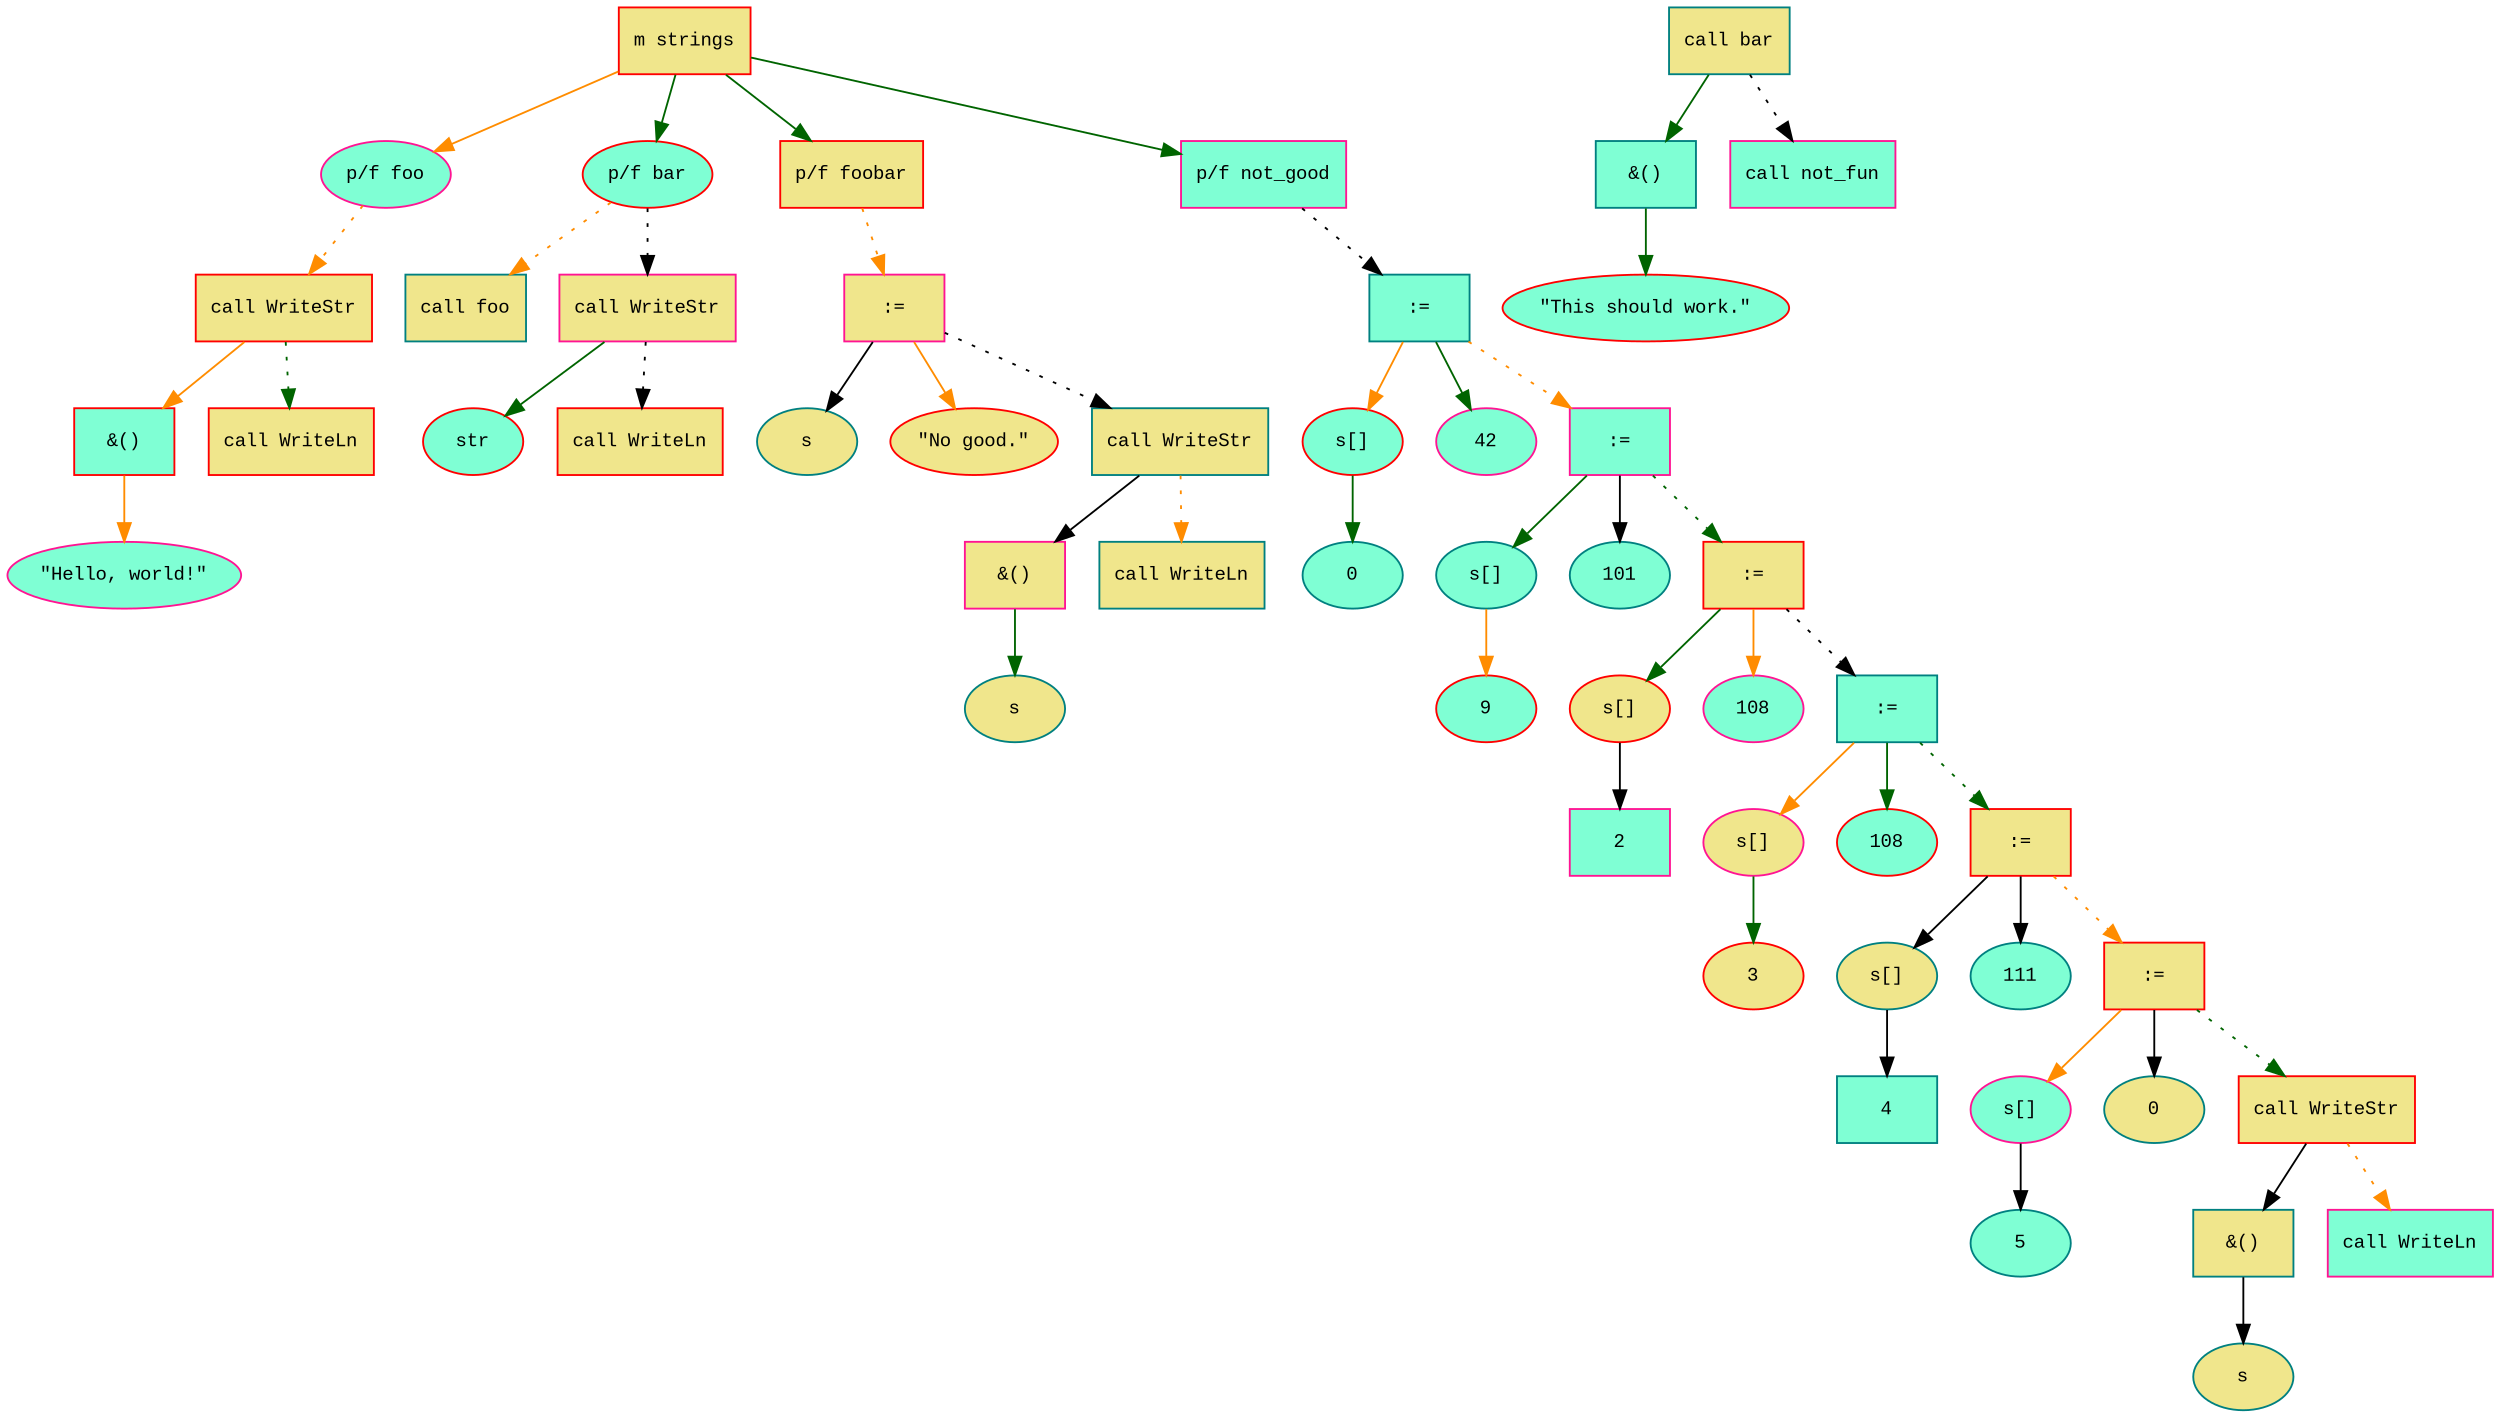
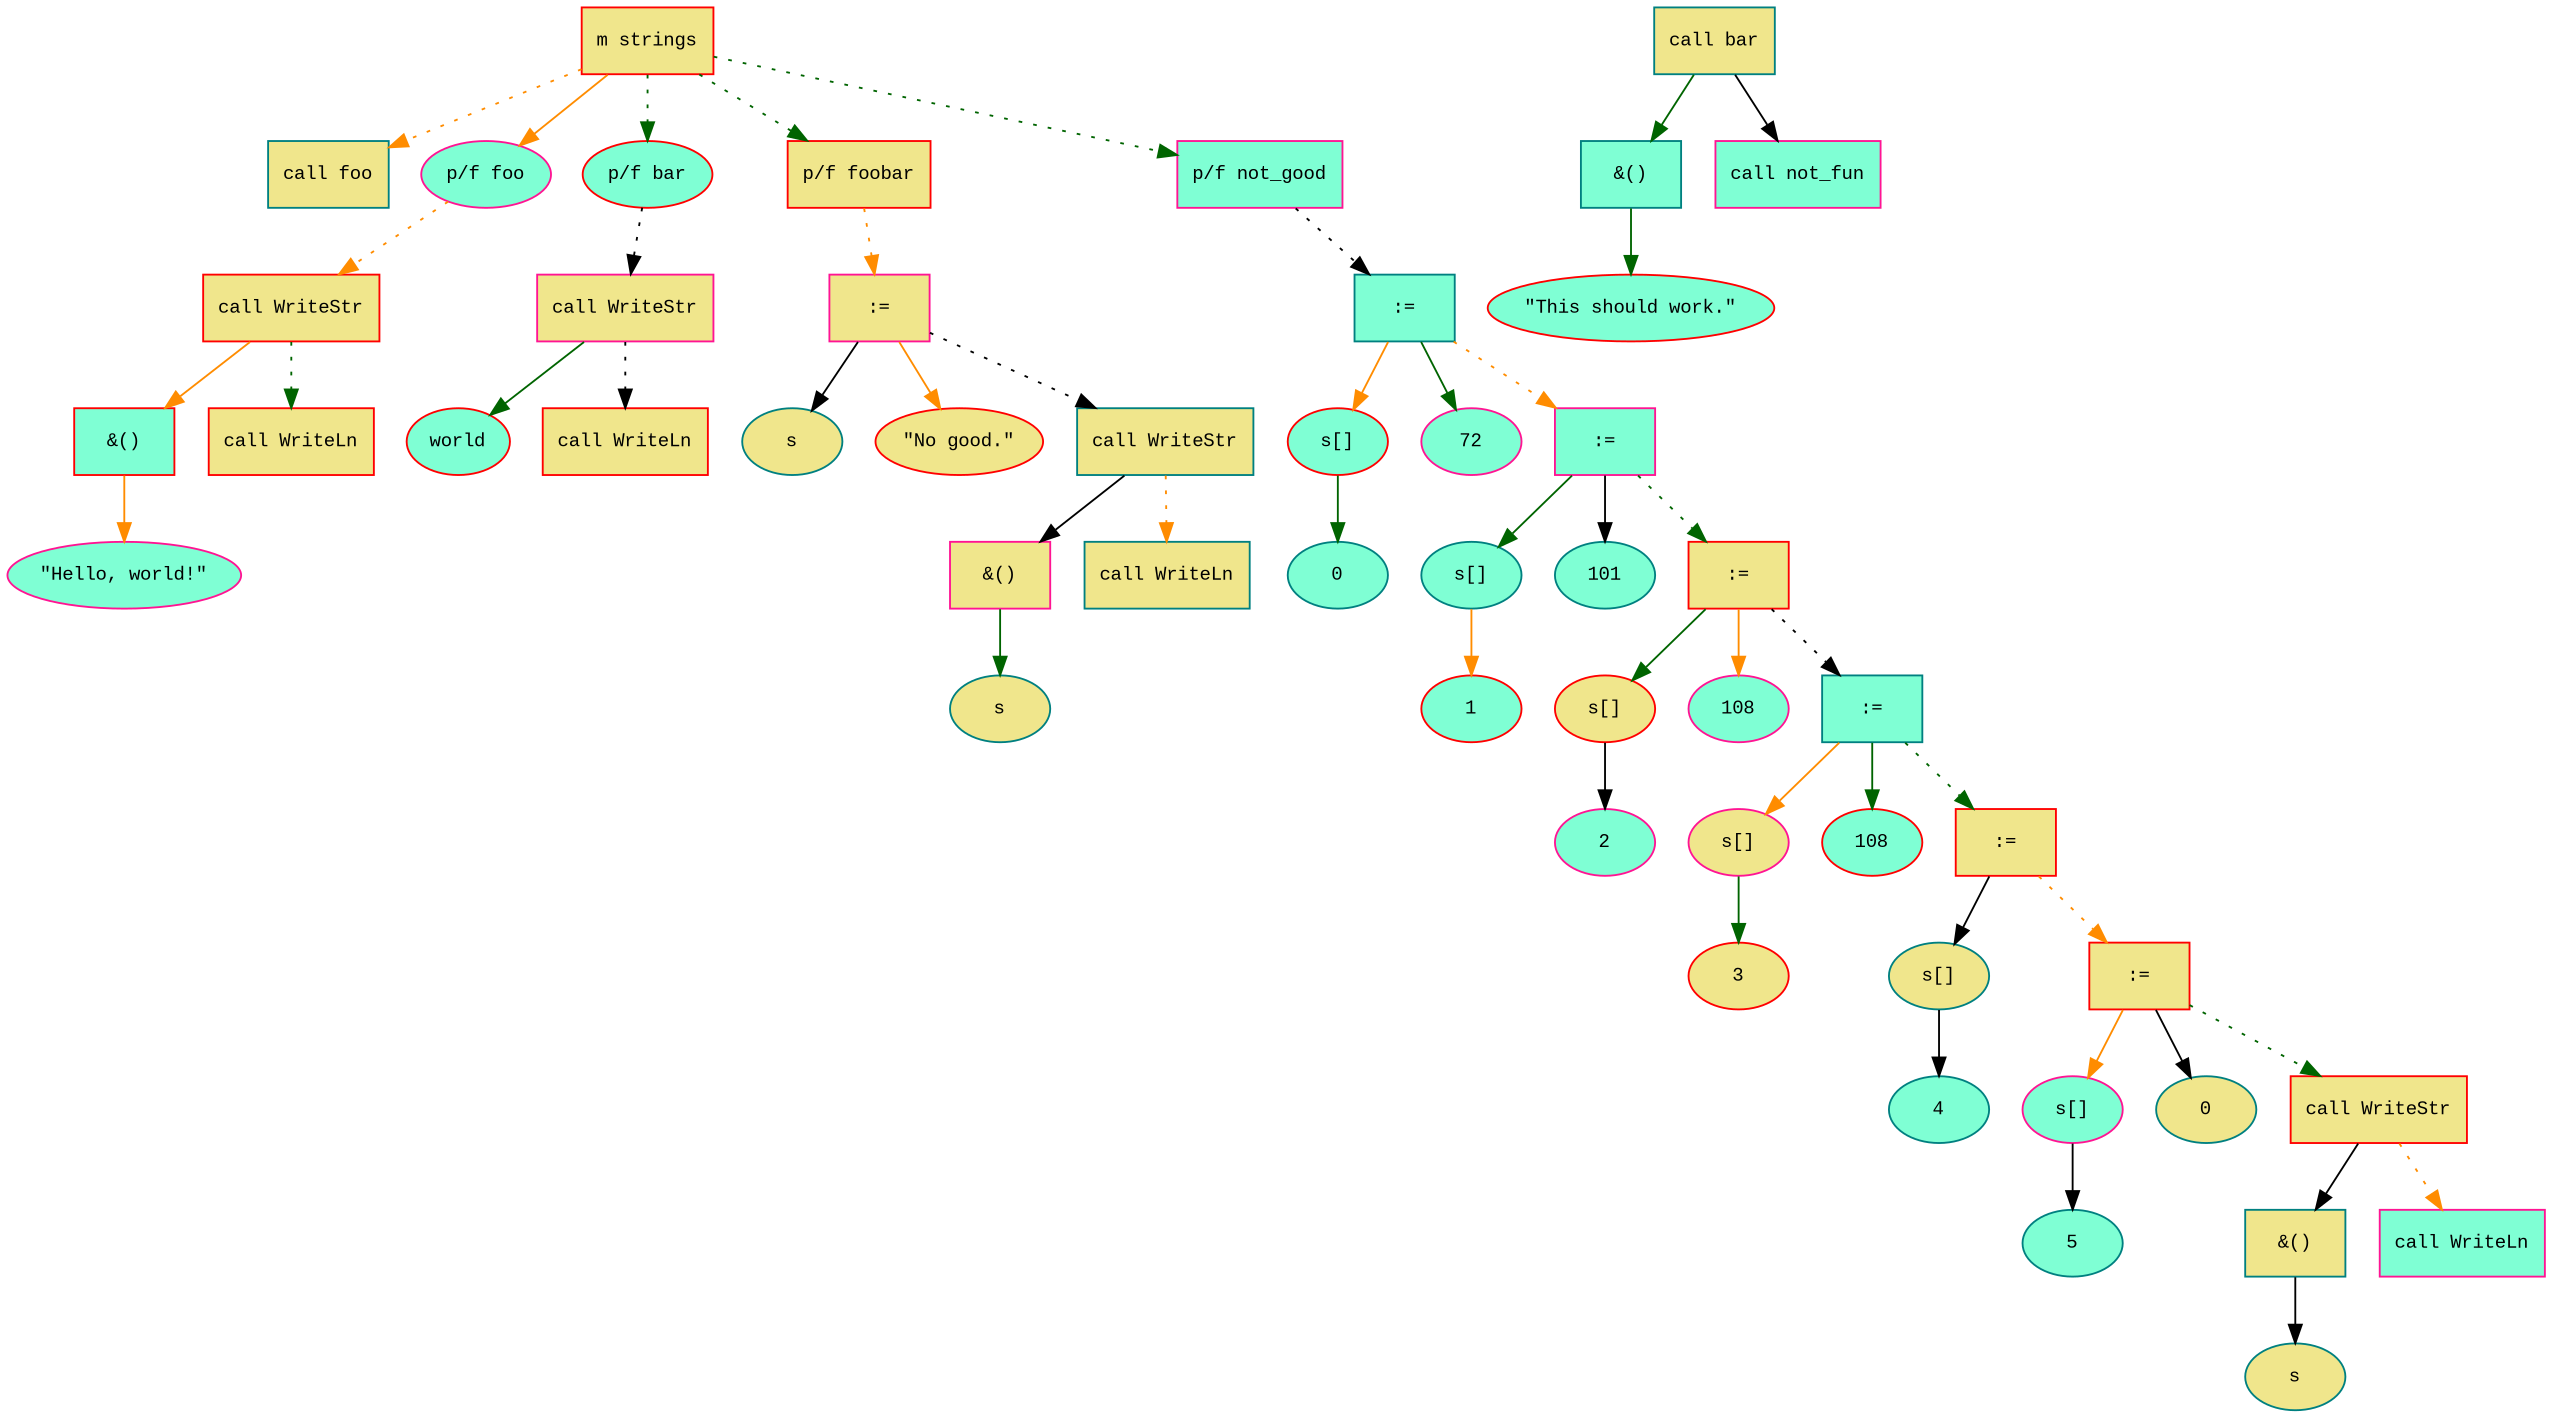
  digraph {
    fontname="Times New Roman"
    fontsize=10
    node [color=red fillcolor=khaki fontname="Courier New" fontsize=10 shape=ellipse style=filled]
    edge [color=darkgreen fontname="Times New Roman" fontsize=10]
    n1 [label="m strings" shape=box]
    n2 [color=teal label="call foo" shape=box]
    n3 [color=deeppink fillcolor=aquamarine label="p/f foo"]
    n4 [fillcolor=aquamarine label="p/f bar"]
    n5 [label="p/f foobar" shape=box]
    n6 [color=deeppink fillcolor=aquamarine label="p/f not_good" shape=box]
    n7 [label="call WriteStr" shape=box]
    n8 [color=deeppink label="call WriteStr" shape=box]
    n9 [color=deeppink label=":=" shape=box]
    n10 [color=teal fillcolor=aquamarine label=":=" shape=box]
    n11 [color=teal label="call bar" shape=box]
    n12 [color=teal fillcolor=aquamarine label="&()" shape=box]
    n13 [color=deeppink fillcolor=aquamarine label="call not_fun" shape=box]
    n14 [fillcolor=aquamarine label="\"This should work.\""]
    n15 [fillcolor=aquamarine label="&()" shape=box]
    n16 [label="call WriteLn" shape=box]
    n17 [color=deeppink fillcolor=aquamarine label="\"Hello, world!\""]
-   n18 [fillcolor=aquamarine label=str]
+   n18 [fillcolor=aquamarine label=world]
    n19 [label="call WriteLn" shape=box]
    n20 [color=teal label=s]
    n21 [label="\"No good.\""]
    n22 [color=teal label="call WriteStr" shape=box]
    n23 [color=deeppink label="&()" shape=box]
    n24 [color=teal label="call WriteLn" shape=box]
    n25 [color=teal label=s]
    n26 [fillcolor=aquamarine label="s[]"]
-   n27 [color=deeppink fillcolor=aquamarine label=42]
+   n27 [color=deeppink fillcolor=aquamarine label=72]
    n28 [color=deeppink fillcolor=aquamarine label=":=" shape=box]
    n29 [color=teal fillcolor=aquamarine label=0]
    n30 [color=teal fillcolor=aquamarine label="s[]"]
    n31 [color=teal fillcolor=aquamarine label=101]
    n32 [label=":=" shape=box]
-   n33 [fillcolor=aquamarine label=9]
+   n33 [fillcolor=aquamarine label=1]
    n34 [label="s[]"]
    n35 [color=deeppink fillcolor=aquamarine label=108]
    n36 [color=teal fillcolor=aquamarine label=":=" shape=box]
-   n37 [color=deeppink fillcolor=aquamarine label=2 shape=box]
+   n37 [color=deeppink fillcolor=aquamarine label=2]
    n38 [color=deeppink label="s[]"]
    n39 [fillcolor=aquamarine label=108]
    n40 [label=":=" shape=box]
    n41 [label=3]
    n42 [color=teal label="s[]"]
-   n43 [color=teal fillcolor=aquamarine label=111]
    n44 [label=":=" shape=box]
-   n45 [color=teal fillcolor=aquamarine label=4 shape=box]
+   n45 [color=teal fillcolor=aquamarine label=4]
    n46 [color=deeppink fillcolor=aquamarine label="s[]"]
    n47 [color=teal label=0]
    n48 [label="call WriteStr" shape=box]
    n49 [color=teal fillcolor=aquamarine label=5]
    n50 [color=teal label="&()" shape=box]
    n51 [color=deeppink fillcolor=aquamarine label="call WriteLn" shape=box]
    n52 [color=teal label=s]
-   n4 -> n2 [color=darkorange style=dotted]
+   n1 -> n2 [color=darkorange style=dotted]
    n1 -> n3 [color=darkorange]
-   n1 -> n4
-   n1 -> n5
-   n1 -> n6
+   n1 -> n4 [style=dotted]
+   n1 -> n5 [style=dotted]
+   n1 -> n6 [style=dotted]
    n3 -> n7 [color=darkorange style=dotted]
    n4 -> n8 [color=black style=dotted]
    n5 -> n9 [color=darkorange style=dotted]
    n6 -> n10 [color=black style=dotted]
    n7 -> n15 [color=darkorange]
    n7 -> n16 [style=dotted]
    n8 -> n18
    n8 -> n19 [color=black style=dotted]
    n9 -> n20 [color=black]
    n9 -> n21 [color=darkorange]
    n9 -> n22 [color=black style=dotted]
    n10 -> n26 [color=darkorange]
    n10 -> n27
    n10 -> n28 [color=darkorange style=dotted]
    n11 -> n12
-   n11 -> n13 [color=black style=dotted]
+   n11 -> n13 [color=black style=solid]
    n12 -> n14
    n15 -> n17 [color=darkorange]
    n22 -> n23 [color=black]
    n22 -> n24 [color=darkorange style=dotted]
    n23 -> n25
    n26 -> n29
    n28 -> n30
    n28 -> n31 [color=black]
    n28 -> n32 [style=dotted]
    n30 -> n33 [color=darkorange]
    n32 -> n34
    n32 -> n35 [color=darkorange]
    n32 -> n36 [color=black style=dotted]
    n34 -> n37 [color=black]
    n36 -> n38 [color=darkorange]
    n36 -> n39
    n36 -> n40 [style=dotted]
    n38 -> n41
    n40 -> n42 [color=black]
-   n40 -> n43 [color=black]
    n40 -> n44 [color=darkorange style=dotted]
    n42 -> n45 [color=black]
    n44 -> n46 [color=darkorange]
    n44 -> n47 [color=black]
    n44 -> n48 [style=dotted]
    n46 -> n49 [color=black]
    n48 -> n50 [color=black]
    n48 -> n51 [color=darkorange style=dotted]
    n50 -> n52 [color=black]
  }
